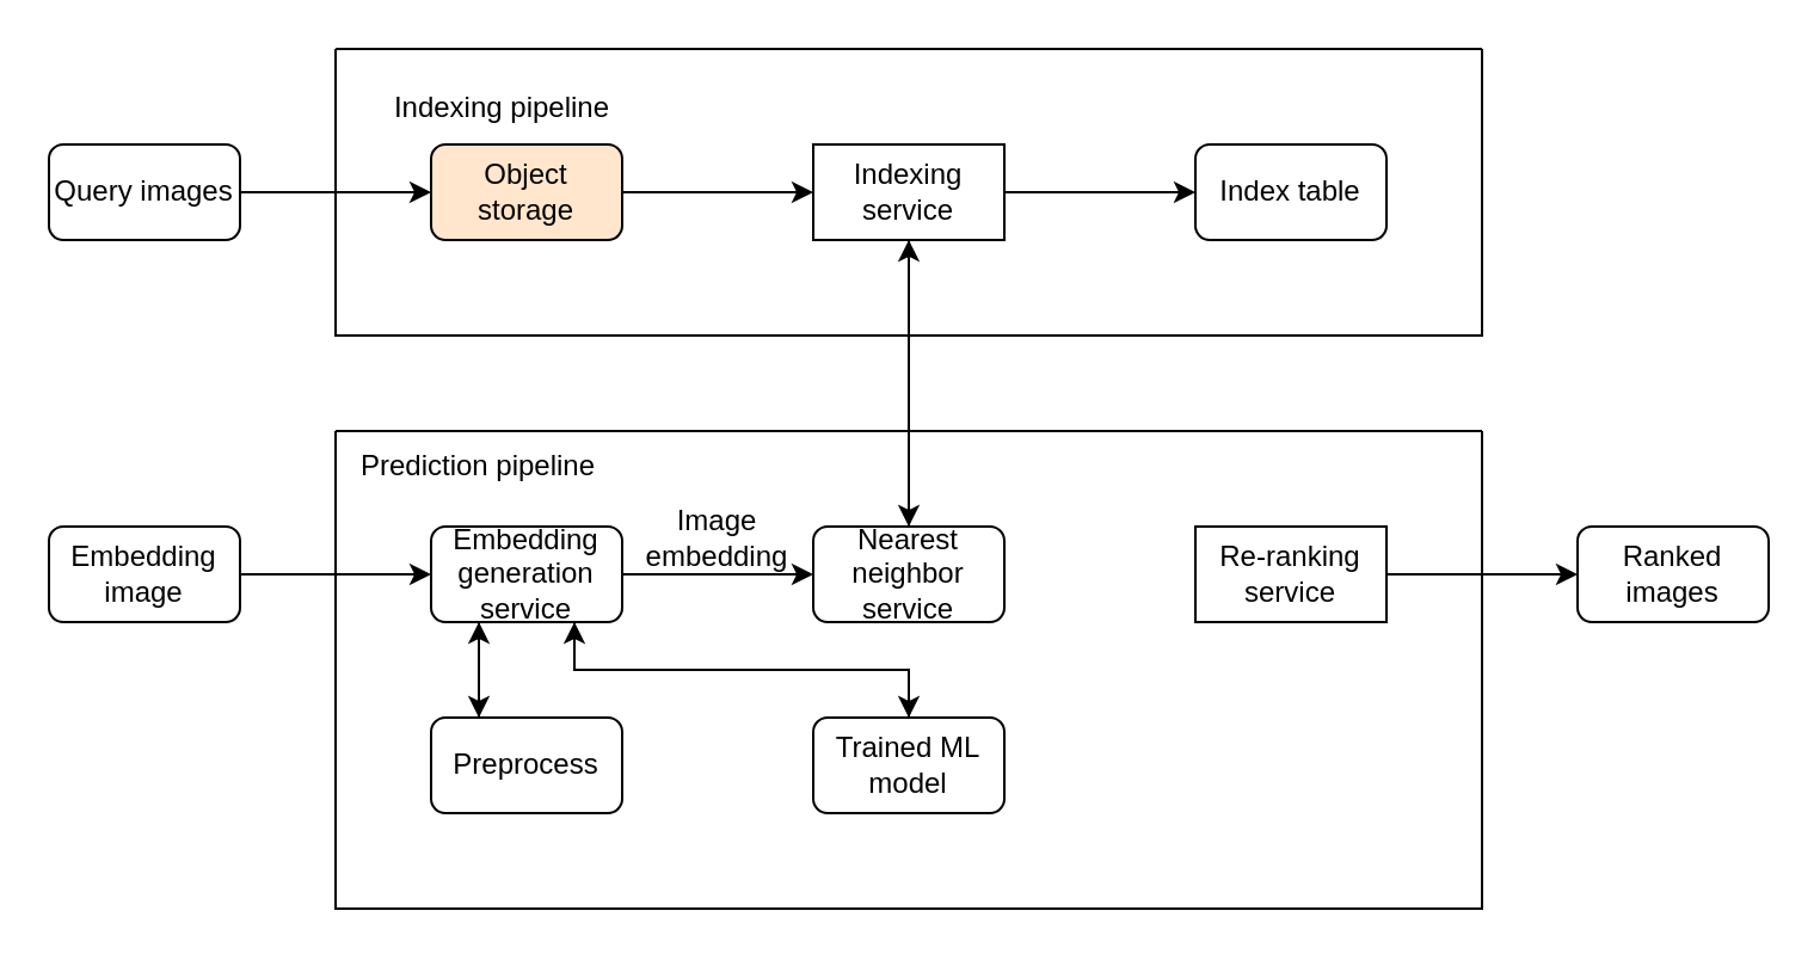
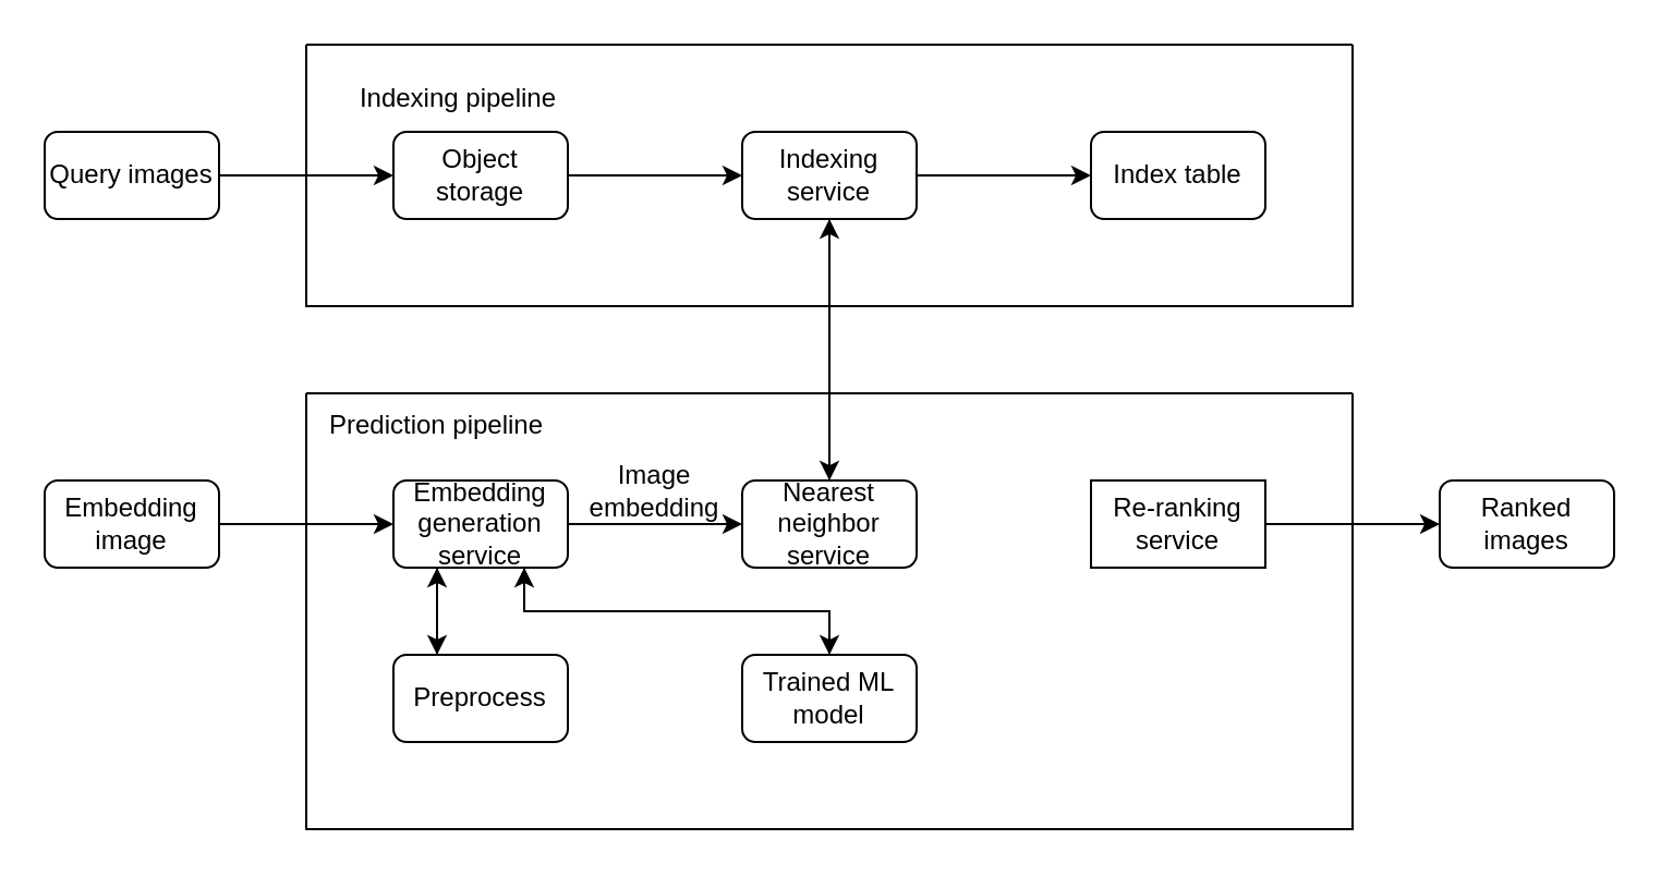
  <mxCell id="0" />
  <mxCell id="1" parent="0" />
  <mxCell id="2" value="" style="swimlane;startSize=0;" parent="1" vertex="1"><mxGeometry x="140" y="20" width="480" height="120" as="geometry" /></mxCell>
  <mxCell id="3" value="Index table" style="rounded=1;whiteSpace=wrap;html=1;" parent="2" vertex="1"><mxGeometry x="360" y="40" width="80" height="40" as="geometry" /></mxCell>
  <mxCell id="4" style="edgeStyle=orthogonalEdgeStyle;rounded=0;orthogonalLoop=1;jettySize=auto;html=1;exitX=1;exitY=0.5;exitDx=0;exitDy=0;entryX=0;entryY=0.5;entryDx=0;entryDy=0;" parent="2" source="5" target="7" edge="1"><mxGeometry relative="1" as="geometry" /></mxCell>
- <mxCell id="5" value="Object storage" style="rounded=1;whiteSpace=wrap;html=1;fillColor=#ffe6cc;" parent="2" vertex="1"><mxGeometry x="40" y="40" width="80" height="40" as="geometry" /></mxCell>
+ <mxCell id="5" value="Object storage" style="rounded=1;whiteSpace=wrap;html=1;" parent="2" vertex="1"><mxGeometry x="40" y="40" width="80" height="40" as="geometry" /></mxCell>
  <mxCell id="6" style="edgeStyle=orthogonalEdgeStyle;rounded=0;orthogonalLoop=1;jettySize=auto;html=1;exitX=1;exitY=0.5;exitDx=0;exitDy=0;entryX=0;entryY=0.5;entryDx=0;entryDy=0;" parent="2" source="7" target="3" edge="1"><mxGeometry relative="1" as="geometry" /></mxCell>
- <mxCell id="7" value="Indexing service" style="whiteSpace=wrap;html=1;rounded=0;" parent="2" vertex="1"><mxGeometry x="200" y="40" width="80" height="40" as="geometry" /></mxCell>
+ <mxCell id="7" value="Indexing service" style="rounded=1;whiteSpace=wrap;html=1;" parent="2" vertex="1"><mxGeometry x="200" y="40" width="80" height="40" as="geometry" /></mxCell>
  <mxCell id="8" value="" style="swimlane;startSize=0;" parent="1" vertex="1"><mxGeometry x="140" y="180" width="480" height="200" as="geometry" /></mxCell>
  <mxCell id="9" style="edgeStyle=orthogonalEdgeStyle;rounded=0;orthogonalLoop=1;jettySize=auto;html=1;exitX=1;exitY=0.5;exitDx=0;exitDy=0;entryX=0;entryY=0.5;entryDx=0;entryDy=0;" parent="8" source="12" target="13" edge="1"><mxGeometry relative="1" as="geometry" /></mxCell>
  <mxCell id="10" style="edgeStyle=orthogonalEdgeStyle;rounded=0;orthogonalLoop=1;jettySize=auto;html=1;exitX=0.75;exitY=1;exitDx=0;exitDy=0;entryX=0.5;entryY=0;entryDx=0;entryDy=0;" parent="8" source="12" target="18" edge="1"><mxGeometry relative="1" as="geometry" /></mxCell>
  <mxCell id="11" style="edgeStyle=orthogonalEdgeStyle;rounded=0;orthogonalLoop=1;jettySize=auto;html=1;exitX=0.25;exitY=1;exitDx=0;exitDy=0;entryX=0.25;entryY=0;entryDx=0;entryDy=0;" edge="1" parent="8" source="12" target="16"><mxGeometry relative="1" as="geometry" /></mxCell>
  <mxCell id="12" value="Embedding generation service" style="rounded=1;whiteSpace=wrap;html=1;" parent="8" vertex="1"><mxGeometry x="40" y="40" width="80" height="40" as="geometry" /></mxCell>
  <mxCell id="13" value="Nearest neighbor service" style="rounded=1;whiteSpace=wrap;html=1;" parent="8" vertex="1"><mxGeometry x="200" y="40" width="80" height="40" as="geometry" /></mxCell>
  <mxCell id="14" value="Re-ranking service" style="whiteSpace=wrap;html=1;rounded=0;" parent="8" vertex="1"><mxGeometry x="360" y="40" width="80" height="40" as="geometry" /></mxCell>
  <mxCell id="15" style="edgeStyle=orthogonalEdgeStyle;rounded=0;orthogonalLoop=1;jettySize=auto;html=1;exitX=0.25;exitY=0;exitDx=0;exitDy=0;entryX=0.25;entryY=1;entryDx=0;entryDy=0;" edge="1" parent="8" source="16" target="12"><mxGeometry relative="1" as="geometry" /></mxCell>
  <mxCell id="16" value="Preprocess" style="rounded=1;whiteSpace=wrap;html=1;" parent="8" vertex="1"><mxGeometry x="40" y="120" width="80" height="40" as="geometry" /></mxCell>
  <mxCell id="17" style="edgeStyle=orthogonalEdgeStyle;rounded=0;orthogonalLoop=1;jettySize=auto;html=1;exitX=0.5;exitY=0;exitDx=0;exitDy=0;entryX=0.75;entryY=1;entryDx=0;entryDy=0;" parent="8" source="18" target="12" edge="1"><mxGeometry relative="1" as="geometry" /></mxCell>
  <mxCell id="18" value="Trained ML model" style="rounded=1;whiteSpace=wrap;html=1;" parent="8" vertex="1"><mxGeometry x="200" y="120" width="80" height="40" as="geometry" /></mxCell>
  <mxCell id="19" value="Prediction pipeline" style="text;html=1;strokeColor=none;fillColor=none;align=center;verticalAlign=middle;whiteSpace=wrap;rounded=0;" parent="8" vertex="1"><mxGeometry width="120" height="30" as="geometry" /></mxCell>
  <mxCell id="20" value="Image embedding" style="text;html=1;strokeColor=none;fillColor=none;align=center;verticalAlign=middle;whiteSpace=wrap;rounded=0;" parent="8" vertex="1"><mxGeometry x="120" y="30" width="80" height="30" as="geometry" /></mxCell>
  <mxCell id="21" style="edgeStyle=orthogonalEdgeStyle;rounded=0;orthogonalLoop=1;jettySize=auto;html=1;exitX=0.5;exitY=1;exitDx=0;exitDy=0;entryX=0.5;entryY=0;entryDx=0;entryDy=0;" parent="1" source="7" target="13" edge="1"><mxGeometry relative="1" as="geometry" /></mxCell>
  <mxCell id="22" style="edgeStyle=orthogonalEdgeStyle;rounded=0;orthogonalLoop=1;jettySize=auto;html=1;exitX=0.5;exitY=0;exitDx=0;exitDy=0;entryX=0.5;entryY=1;entryDx=0;entryDy=0;" parent="1" source="13" target="7" edge="1"><mxGeometry relative="1" as="geometry" /></mxCell>
  <mxCell id="23" value="Indexing pipeline" style="text;html=1;strokeColor=none;fillColor=none;align=center;verticalAlign=middle;whiteSpace=wrap;rounded=0;" parent="1" vertex="1"><mxGeometry x="150" y="30" width="120" height="30" as="geometry" /></mxCell>
  <mxCell id="24" style="edgeStyle=orthogonalEdgeStyle;rounded=0;orthogonalLoop=1;jettySize=auto;html=1;exitX=1;exitY=0.5;exitDx=0;exitDy=0;entryX=0;entryY=0.5;entryDx=0;entryDy=0;" parent="1" source="25" target="5" edge="1"><mxGeometry relative="1" as="geometry" /></mxCell>
  <mxCell id="25" value="Query images" style="rounded=1;whiteSpace=wrap;html=1;" parent="1" vertex="1"><mxGeometry x="20" y="60" width="80" height="40" as="geometry" /></mxCell>
  <mxCell id="26" style="edgeStyle=orthogonalEdgeStyle;rounded=0;orthogonalLoop=1;jettySize=auto;html=1;exitX=1;exitY=0.5;exitDx=0;exitDy=0;entryX=0;entryY=0.5;entryDx=0;entryDy=0;" parent="1" source="27" target="12" edge="1"><mxGeometry relative="1" as="geometry" /></mxCell>
  <mxCell id="27" value="Embedding image" style="rounded=1;whiteSpace=wrap;html=1;" parent="1" vertex="1"><mxGeometry x="20" y="220" width="80" height="40" as="geometry" /></mxCell>
  <mxCell id="28" value="Ranked images" style="rounded=1;whiteSpace=wrap;html=1;" parent="1" vertex="1"><mxGeometry x="660" y="220" width="80" height="40" as="geometry" /></mxCell>
  <mxCell id="29" style="edgeStyle=orthogonalEdgeStyle;rounded=0;orthogonalLoop=1;jettySize=auto;html=1;exitX=1;exitY=0.5;exitDx=0;exitDy=0;entryX=0;entryY=0.5;entryDx=0;entryDy=0;" parent="1" source="14" target="28" edge="1"><mxGeometry relative="1" as="geometry" /></mxCell>
